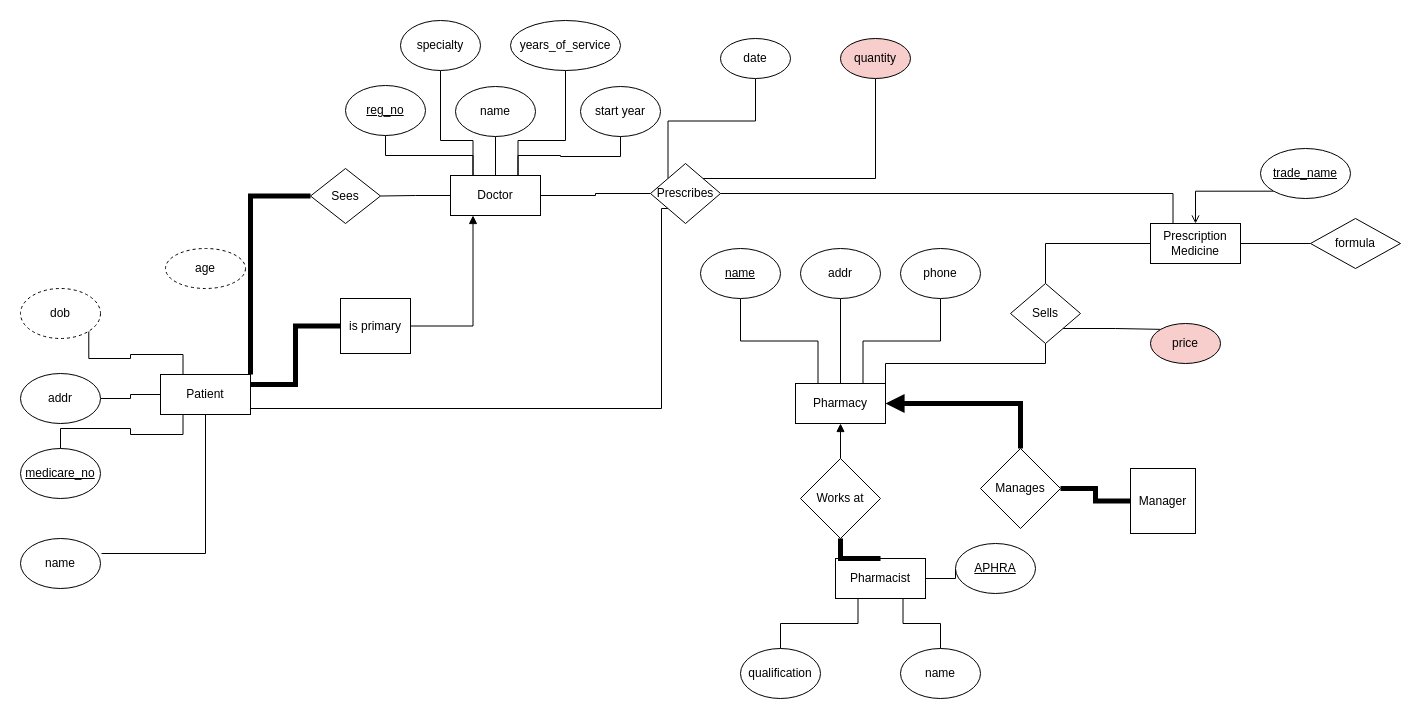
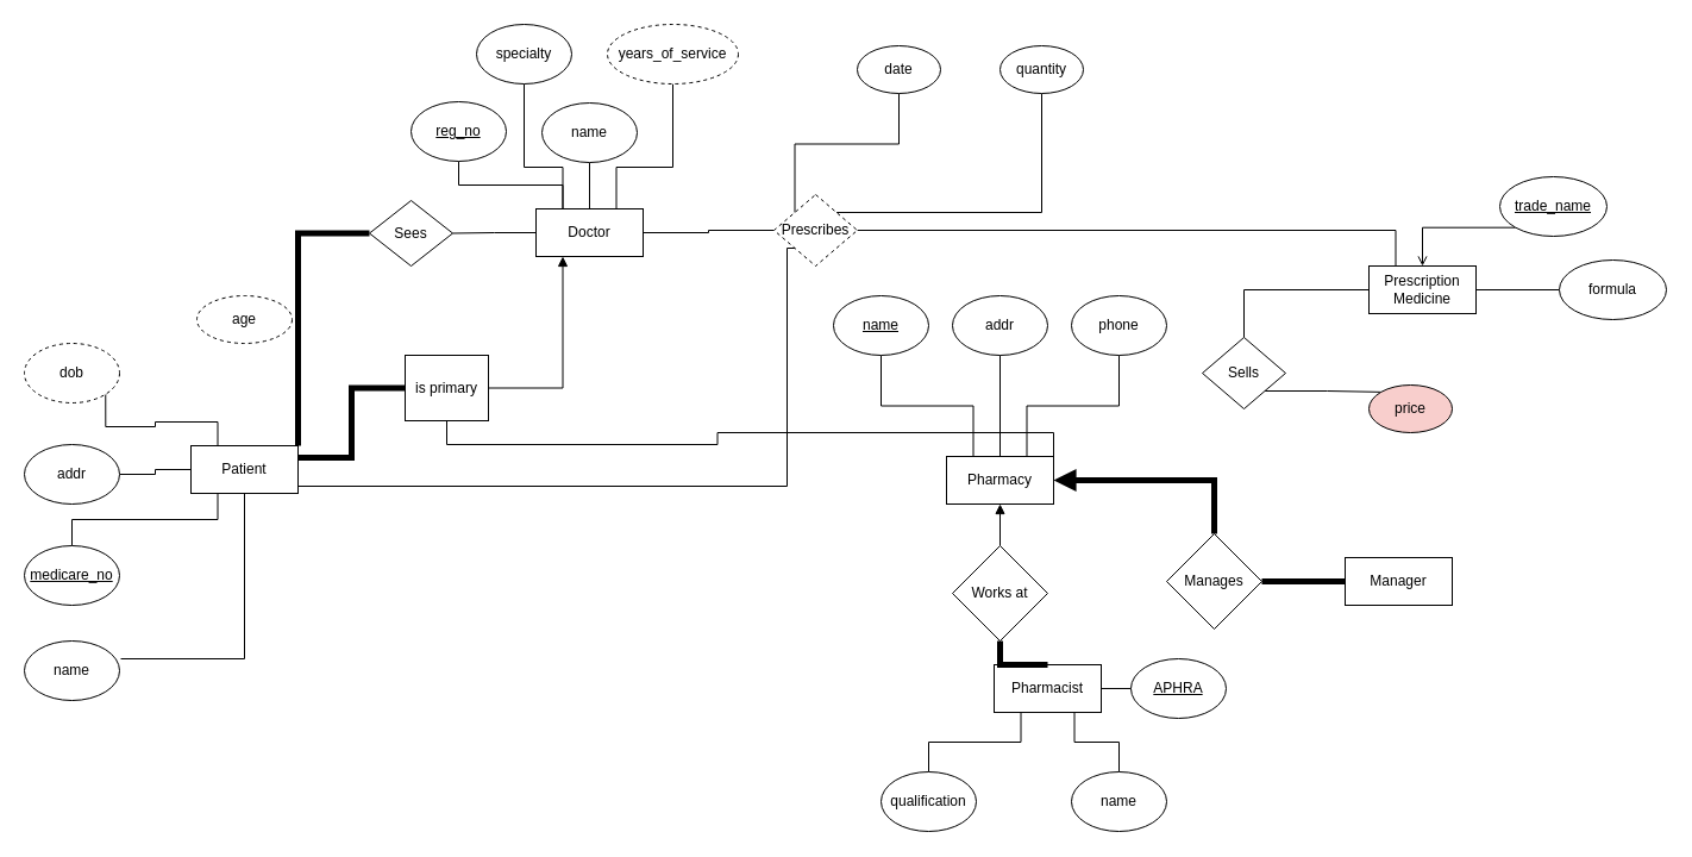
  <mxCell id="0" />
  <mxCell id="1" parent="0" />
  <mxCell id="2" style="edgeStyle=orthogonalEdgeStyle;rounded=0;orthogonalLoop=1;jettySize=auto;html=1;exitX=0.25;exitY=0;exitDx=0;exitDy=0;entryX=1;entryY=1;entryDx=0;entryDy=0;endArrow=none;endFill=0;" edge="1" parent="1" source="8" target="11"><mxGeometry relative="1" as="geometry" /></mxCell>
  <mxCell id="3" style="edgeStyle=orthogonalEdgeStyle;rounded=0;orthogonalLoop=1;jettySize=auto;html=1;exitX=0;exitY=0.5;exitDx=0;exitDy=0;entryX=1;entryY=0.5;entryDx=0;entryDy=0;endArrow=none;endFill=0;" edge="1" parent="1" source="8" target="10"><mxGeometry relative="1" as="geometry" /></mxCell>
  <mxCell id="4" style="edgeStyle=orthogonalEdgeStyle;rounded=0;orthogonalLoop=1;jettySize=auto;html=1;exitX=0.25;exitY=1;exitDx=0;exitDy=0;endArrow=none;endFill=0;" edge="1" parent="1" source="8" target="9"><mxGeometry relative="1" as="geometry" /></mxCell>
  <mxCell id="5" style="edgeStyle=orthogonalEdgeStyle;rounded=0;orthogonalLoop=1;jettySize=auto;html=1;exitX=0.5;exitY=1;exitDx=0;exitDy=0;entryX=1.013;entryY=0.3;entryDx=0;entryDy=0;entryPerimeter=0;endArrow=none;endFill=0;" edge="1" parent="1" source="8" target="22"><mxGeometry relative="1" as="geometry" /></mxCell>
  <mxCell id="6" style="edgeStyle=orthogonalEdgeStyle;rounded=0;orthogonalLoop=1;jettySize=auto;html=1;exitX=1;exitY=1;exitDx=0;exitDy=0;endArrow=none;endFill=0;strokeWidth=1;entryX=0;entryY=1;entryDx=0;entryDy=0;" edge="1" parent="1" source="8" target="63"><mxGeometry relative="1" as="geometry"><mxPoint x="670" y="218" as="targetPoint" /><Array as="points"><mxPoint x="250" y="408" /><mxPoint x="661" y="408" /><mxPoint x="661" y="208" /></Array></mxGeometry></mxCell>
  <mxCell id="7" style="edgeStyle=orthogonalEdgeStyle;rounded=0;orthogonalLoop=1;jettySize=auto;html=1;exitX=1;exitY=0.25;exitDx=0;exitDy=0;entryX=0;entryY=0.5;entryDx=0;entryDy=0;endArrow=none;endFill=0;strokeWidth=5;" edge="1" parent="1" source="8" target="67"><mxGeometry relative="1" as="geometry" /></mxCell>
  <mxCell id="8" value="Patient" style="rounded=0;whiteSpace=wrap;html=1;" vertex="1" parent="1"><mxGeometry x="160" y="374" width="90" height="40" as="geometry" /></mxCell>
- <mxCell id="9" value="medicare_no" style="ellipse;whiteSpace=wrap;html=1;fontStyle=4" vertex="1" parent="1"><mxGeometry x="20" y="448" width="80" height="50" as="geometry" /></mxCell>
+ <mxCell id="9" value="medicare_no" style="ellipse;whiteSpace=wrap;html=1;fontStyle=4" vertex="1" parent="1"><mxGeometry x="20" y="458" width="80" height="50" as="geometry" /></mxCell>
  <mxCell id="10" value="addr" style="ellipse;whiteSpace=wrap;html=1;" vertex="1" parent="1"><mxGeometry x="20" y="373" width="80" height="50" as="geometry" /></mxCell>
  <mxCell id="11" value="dob" style="ellipse;whiteSpace=wrap;html=1;dashed=1;" vertex="1" parent="1"><mxGeometry x="20" y="288" width="80" height="50" as="geometry" /></mxCell>
  <mxCell id="12" value="age" style="ellipse;whiteSpace=wrap;html=1;align=center;dashed=1;" vertex="1" parent="1"><mxGeometry x="165" y="248" width="80" height="40" as="geometry" /></mxCell>
  <mxCell id="13" style="edgeStyle=orthogonalEdgeStyle;rounded=0;orthogonalLoop=1;jettySize=auto;html=1;exitX=0.5;exitY=0;exitDx=0;exitDy=0;entryX=0.5;entryY=1;entryDx=0;entryDy=0;endArrow=none;endFill=0;" edge="1" parent="1" source="20" target="23"><mxGeometry relative="1" as="geometry" /></mxCell>
  <mxCell id="14" style="edgeStyle=orthogonalEdgeStyle;rounded=0;orthogonalLoop=1;jettySize=auto;html=1;exitX=0.25;exitY=0;exitDx=0;exitDy=0;entryX=0.5;entryY=1;entryDx=0;entryDy=0;endArrow=none;endFill=0;" edge="1" parent="1" source="20" target="21"><mxGeometry relative="1" as="geometry" /></mxCell>
- <mxCell id="15" style="edgeStyle=orthogonalEdgeStyle;rounded=0;orthogonalLoop=1;jettySize=auto;html=1;exitX=0.75;exitY=0;exitDx=0;exitDy=0;endArrow=none;endFill=0;" edge="1" parent="1" source="20" target="24"><mxGeometry relative="1" as="geometry" /></mxCell>
  <mxCell id="16" style="edgeStyle=orthogonalEdgeStyle;rounded=0;orthogonalLoop=1;jettySize=auto;html=1;exitX=0.25;exitY=0;exitDx=0;exitDy=0;entryX=0.5;entryY=1;entryDx=0;entryDy=0;endArrow=none;endFill=0;" edge="1" parent="1" source="20" target="26"><mxGeometry relative="1" as="geometry"><Array as="points"><mxPoint x="473" y="140" /><mxPoint x="440" y="140" /></Array></mxGeometry></mxCell>
  <mxCell id="17" style="edgeStyle=orthogonalEdgeStyle;rounded=0;orthogonalLoop=1;jettySize=auto;html=1;exitX=0.75;exitY=0;exitDx=0;exitDy=0;entryX=0.5;entryY=1;entryDx=0;entryDy=0;endArrow=none;endFill=0;" edge="1" parent="1" source="20" target="25"><mxGeometry relative="1" as="geometry"><Array as="points"><mxPoint x="518" y="140" /><mxPoint x="565" y="140" /></Array></mxGeometry></mxCell>
  <mxCell id="18" style="edgeStyle=orthogonalEdgeStyle;rounded=0;orthogonalLoop=1;jettySize=auto;html=1;exitX=0;exitY=0.5;exitDx=0;exitDy=0;entryX=1;entryY=0.5;entryDx=0;entryDy=0;endArrow=none;endFill=0;strokeWidth=1;" edge="1" parent="1" source="20" target="58"><mxGeometry relative="1" as="geometry" /></mxCell>
  <mxCell id="19" style="edgeStyle=orthogonalEdgeStyle;rounded=0;orthogonalLoop=1;jettySize=auto;html=1;exitX=1;exitY=0.5;exitDx=0;exitDy=0;endArrow=none;endFill=0;strokeWidth=1;" edge="1" parent="1" source="20" target="63"><mxGeometry relative="1" as="geometry" /></mxCell>
  <mxCell id="20" value="Doctor" style="rounded=0;whiteSpace=wrap;html=1;" vertex="1" parent="1"><mxGeometry x="450" y="175" width="90" height="40" as="geometry" /></mxCell>
  <mxCell id="21" value="reg_no" style="ellipse;whiteSpace=wrap;html=1;fontStyle=4" vertex="1" parent="1"><mxGeometry x="345" y="85" width="80" height="50" as="geometry" /></mxCell>
  <mxCell id="22" value="name" style="ellipse;whiteSpace=wrap;html=1;" vertex="1" parent="1"><mxGeometry x="20" y="538" width="80" height="50" as="geometry" /></mxCell>
  <mxCell id="23" value="name" style="ellipse;whiteSpace=wrap;html=1;" vertex="1" parent="1"><mxGeometry x="455" y="86" width="80" height="50" as="geometry" /></mxCell>
- <mxCell id="24" value="start year" style="ellipse;whiteSpace=wrap;html=1;" vertex="1" parent="1"><mxGeometry x="580" y="86" width="80" height="50" as="geometry" /></mxCell>
- <mxCell id="25" value="years_of_service" style="ellipse;whiteSpace=wrap;html=1;align=center;dashed=0;" vertex="1" parent="1"><mxGeometry x="510" y="20" width="110" height="50" as="geometry" /></mxCell>
+ <mxCell id="25" value="years_of_service" style="ellipse;whiteSpace=wrap;html=1;align=center;dashed=1;" vertex="1" parent="1"><mxGeometry x="510" y="20" width="110" height="50" as="geometry" /></mxCell>
  <mxCell id="26" value="specialty" style="ellipse;whiteSpace=wrap;html=1;" vertex="1" parent="1"><mxGeometry x="400" y="20" width="80" height="50" as="geometry" /></mxCell>
  <mxCell id="27" style="edgeStyle=orthogonalEdgeStyle;rounded=0;orthogonalLoop=1;jettySize=auto;html=1;exitX=0.5;exitY=0;exitDx=0;exitDy=0;entryX=0.5;entryY=1;entryDx=0;entryDy=0;endArrow=none;endFill=0;" edge="1" parent="1" source="32" target="34"><mxGeometry relative="1" as="geometry" /></mxCell>
  <mxCell id="28" style="edgeStyle=orthogonalEdgeStyle;rounded=0;orthogonalLoop=1;jettySize=auto;html=1;exitX=0.25;exitY=0;exitDx=0;exitDy=0;entryX=0.5;entryY=1;entryDx=0;entryDy=0;endArrow=none;endFill=0;" edge="1" parent="1" source="32" target="33"><mxGeometry relative="1" as="geometry" /></mxCell>
  <mxCell id="29" style="edgeStyle=orthogonalEdgeStyle;rounded=0;orthogonalLoop=1;jettySize=auto;html=1;exitX=0.75;exitY=0;exitDx=0;exitDy=0;entryX=0.5;entryY=1;entryDx=0;entryDy=0;endArrow=none;endFill=0;" edge="1" parent="1" source="32" target="35"><mxGeometry relative="1" as="geometry" /></mxCell>
  <mxCell id="30" value="" style="edgeStyle=orthogonalEdgeStyle;rounded=0;orthogonalLoop=1;jettySize=auto;html=1;endArrow=block;endFill=1;strokeWidth=5;exitX=0.5;exitY=0;exitDx=0;exitDy=0;entryX=1;entryY=0.5;entryDx=0;entryDy=0;" edge="1" parent="1" source="38" target="32"><mxGeometry relative="1" as="geometry"><mxPoint x="910" y="448" as="targetPoint" /></mxGeometry></mxCell>
- <mxCell id="31" style="edgeStyle=orthogonalEdgeStyle;rounded=0;orthogonalLoop=1;jettySize=auto;html=1;exitX=1;exitY=0;exitDx=0;exitDy=0;entryX=0.5;entryY=1;entryDx=0;entryDy=0;endArrow=none;endFill=0;strokeWidth=1;" edge="1" parent="1" source="32" target="50"><mxGeometry relative="1" as="geometry" /></mxCell>
+ <mxCell id="31" style="edgeStyle=orthogonalEdgeStyle;rounded=0;orthogonalLoop=1;jettySize=auto;html=1;exitX=1;exitY=0;exitDx=0;exitDy=0;endArrow=none;endFill=0;strokeWidth=1;" edge="1" parent="1" source="32" target="67"><mxGeometry relative="1" as="geometry" /></mxCell>
  <mxCell id="32" value="Pharmacy" style="rounded=0;whiteSpace=wrap;html=1;" vertex="1" parent="1"><mxGeometry x="795" y="383" width="90" height="40" as="geometry" /></mxCell>
  <mxCell id="33" value="name" style="ellipse;whiteSpace=wrap;html=1;fontStyle=4" vertex="1" parent="1"><mxGeometry x="700" y="248" width="80" height="50" as="geometry" /></mxCell>
  <mxCell id="34" value="addr" style="ellipse;whiteSpace=wrap;html=1;" vertex="1" parent="1"><mxGeometry x="800" y="248" width="80" height="50" as="geometry" /></mxCell>
  <mxCell id="35" value="phone" style="ellipse;whiteSpace=wrap;html=1;" vertex="1" parent="1"><mxGeometry x="900" y="248" width="80" height="50" as="geometry" /></mxCell>
  <mxCell id="36" value="" style="edgeStyle=orthogonalEdgeStyle;rounded=0;orthogonalLoop=1;jettySize=auto;html=1;endArrow=none;endFill=0;exitX=1;exitY=0.5;exitDx=0;exitDy=0;entryX=0;entryY=0.5;entryDx=0;entryDy=0;strokeWidth=5;" edge="1" parent="1" source="38" target="37"><mxGeometry relative="1" as="geometry"><mxPoint x="1130" y="443" as="targetPoint" /></mxGeometry></mxCell>
- <mxCell id="37" value="Manager" style="rounded=0;whiteSpace=wrap;html=1;" vertex="1" parent="1"><mxGeometry x="1130" y="468" width="65" height="65" as="geometry" /></mxCell>
+ <mxCell id="37" value="Manager" style="rounded=0;whiteSpace=wrap;html=1;" vertex="1" parent="1"><mxGeometry x="1130" y="468" width="90" height="40" as="geometry" /></mxCell>
  <mxCell id="38" value="Manages" style="rhombus;whiteSpace=wrap;html=1;" vertex="1" parent="1"><mxGeometry x="980" y="448" width="80" height="80" as="geometry" /></mxCell>
  <mxCell id="39" style="edgeStyle=orthogonalEdgeStyle;rounded=0;orthogonalLoop=1;jettySize=auto;html=1;exitX=1;exitY=0.5;exitDx=0;exitDy=0;entryX=0;entryY=0.5;entryDx=0;entryDy=0;endArrow=none;endFill=0;strokeWidth=1;" edge="1" parent="1" source="41" target="42"><mxGeometry relative="1" as="geometry" /></mxCell>
  <mxCell id="40" style="edgeStyle=orthogonalEdgeStyle;rounded=0;orthogonalLoop=1;jettySize=auto;html=1;exitX=0.75;exitY=1;exitDx=0;exitDy=0;entryX=0.5;entryY=0;entryDx=0;entryDy=0;endArrow=none;endFill=0;strokeWidth=1;" edge="1" parent="1" source="41" target="48"><mxGeometry relative="1" as="geometry" /></mxCell>
  <mxCell id="41" value="Pharmacist" style="rounded=0;whiteSpace=wrap;html=1;" vertex="1" parent="1"><mxGeometry x="835" y="558" width="90" height="40" as="geometry" /></mxCell>
- <mxCell id="42" value="APHRA" style="ellipse;whiteSpace=wrap;html=1;fontStyle=4" vertex="1" parent="1"><mxGeometry x="955" y="543" width="80" height="50" as="geometry" /></mxCell>
+ <mxCell id="42" value="APHRA" style="ellipse;whiteSpace=wrap;html=1;fontStyle=4" vertex="1" parent="1"><mxGeometry x="950" y="553" width="80" height="50" as="geometry" /></mxCell>
  <mxCell id="43" value="" style="edgeStyle=orthogonalEdgeStyle;rounded=0;orthogonalLoop=1;jettySize=auto;html=1;endArrow=block;endFill=1;strokeWidth=1;" edge="1" parent="1" source="45" target="32"><mxGeometry relative="1" as="geometry" /></mxCell>
  <mxCell id="44" style="edgeStyle=orthogonalEdgeStyle;rounded=0;orthogonalLoop=1;jettySize=auto;html=1;exitX=0.5;exitY=1;exitDx=0;exitDy=0;entryX=0.5;entryY=0;entryDx=0;entryDy=0;endArrow=none;endFill=0;strokeWidth=5;" edge="1" parent="1" source="45" target="41"><mxGeometry relative="1" as="geometry" /></mxCell>
  <mxCell id="45" value="Works at" style="rhombus;whiteSpace=wrap;html=1;" vertex="1" parent="1"><mxGeometry x="800" y="458" width="80" height="80" as="geometry" /></mxCell>
  <mxCell id="46" style="edgeStyle=orthogonalEdgeStyle;rounded=0;orthogonalLoop=1;jettySize=auto;html=1;exitX=0.5;exitY=0;exitDx=0;exitDy=0;entryX=0.25;entryY=1;entryDx=0;entryDy=0;endArrow=none;endFill=0;strokeWidth=1;" edge="1" parent="1" source="47" target="41"><mxGeometry relative="1" as="geometry" /></mxCell>
  <mxCell id="47" value="qualification" style="ellipse;whiteSpace=wrap;html=1;fontStyle=0" vertex="1" parent="1"><mxGeometry x="740" y="648" width="80" height="50" as="geometry" /></mxCell>
  <mxCell id="48" value="name" style="ellipse;whiteSpace=wrap;html=1;fontStyle=0" vertex="1" parent="1"><mxGeometry x="900" y="648" width="80" height="50" as="geometry" /></mxCell>
  <mxCell id="49" style="edgeStyle=orthogonalEdgeStyle;rounded=0;orthogonalLoop=1;jettySize=auto;html=1;exitX=1;exitY=1;exitDx=0;exitDy=0;entryX=0;entryY=0;entryDx=0;entryDy=0;endArrow=none;endFill=0;strokeWidth=1;" edge="1" parent="1" source="50" target="59"><mxGeometry relative="1" as="geometry" /></mxCell>
  <mxCell id="50" value="Sells" style="rhombus;whiteSpace=wrap;html=1;" vertex="1" parent="1"><mxGeometry x="1010" y="283" width="70" height="60" as="geometry" /></mxCell>
  <mxCell id="51" style="edgeStyle=orthogonalEdgeStyle;rounded=0;orthogonalLoop=1;jettySize=auto;html=1;exitX=0;exitY=0.5;exitDx=0;exitDy=0;entryX=0.5;entryY=0;entryDx=0;entryDy=0;endArrow=none;endFill=0;strokeWidth=1;" edge="1" parent="1" source="52" target="50"><mxGeometry relative="1" as="geometry" /></mxCell>
  <mxCell id="52" value="Prescription Medicine" style="rounded=0;whiteSpace=wrap;html=1;" vertex="1" parent="1"><mxGeometry x="1150" y="223" width="90" height="40" as="geometry" /></mxCell>
  <mxCell id="53" style="edgeStyle=orthogonalEdgeStyle;rounded=0;orthogonalLoop=1;jettySize=auto;html=1;exitX=0;exitY=1;exitDx=0;exitDy=0;entryX=0.5;entryY=0;entryDx=0;entryDy=0;endArrow=open;endFill=0;strokeWidth=1;" edge="1" parent="1" source="54" target="52"><mxGeometry relative="1" as="geometry" /></mxCell>
  <mxCell id="54" value="trade_name" style="ellipse;whiteSpace=wrap;html=1;fontStyle=4" vertex="1" parent="1"><mxGeometry x="1260" y="148" width="90" height="50" as="geometry" /></mxCell>
  <mxCell id="55" style="edgeStyle=orthogonalEdgeStyle;rounded=0;orthogonalLoop=1;jettySize=auto;html=1;exitX=0;exitY=0.5;exitDx=0;exitDy=0;entryX=1;entryY=0.5;entryDx=0;entryDy=0;endArrow=none;endFill=0;strokeWidth=1;" edge="1" parent="1" source="56" target="52"><mxGeometry relative="1" as="geometry" /></mxCell>
- <mxCell id="56" value="formula" style="rhombus;whiteSpace=wrap;html=1;" vertex="1" parent="1"><mxGeometry x="1310" y="218" width="90" height="50" as="geometry" /></mxCell>
+ <mxCell id="56" value="formula" style="ellipse;whiteSpace=wrap;html=1;" vertex="1" parent="1"><mxGeometry x="1310" y="218" width="90" height="50" as="geometry" /></mxCell>
  <mxCell id="57" style="edgeStyle=orthogonalEdgeStyle;rounded=0;orthogonalLoop=1;jettySize=auto;html=1;exitX=0;exitY=0.5;exitDx=0;exitDy=0;entryX=1;entryY=0;entryDx=0;entryDy=0;endArrow=none;endFill=0;strokeWidth=5;" edge="1" parent="1" source="58" target="8"><mxGeometry relative="1" as="geometry" /></mxCell>
  <mxCell id="58" value="Sees" style="rhombus;whiteSpace=wrap;html=1;" vertex="1" parent="1"><mxGeometry x="310" y="168" width="70" height="55" as="geometry" /></mxCell>
  <mxCell id="59" value="price" style="ellipse;whiteSpace=wrap;html=1;fillColor=#f8cecc;" vertex="1" parent="1"><mxGeometry x="1150" y="323" width="70" height="40" as="geometry" /></mxCell>
  <mxCell id="60" style="edgeStyle=orthogonalEdgeStyle;rounded=0;orthogonalLoop=1;jettySize=auto;html=1;exitX=1;exitY=0.5;exitDx=0;exitDy=0;entryX=0.25;entryY=0;entryDx=0;entryDy=0;endArrow=none;endFill=0;strokeWidth=1;" edge="1" parent="1" source="63" target="52"><mxGeometry relative="1" as="geometry" /></mxCell>
  <mxCell id="61" style="edgeStyle=orthogonalEdgeStyle;rounded=0;orthogonalLoop=1;jettySize=auto;html=1;exitX=0;exitY=0;exitDx=0;exitDy=0;entryX=0.5;entryY=1;entryDx=0;entryDy=0;endArrow=none;endFill=0;strokeWidth=1;" edge="1" parent="1" source="63" target="64"><mxGeometry relative="1" as="geometry" /></mxCell>
  <mxCell id="62" style="edgeStyle=orthogonalEdgeStyle;rounded=0;orthogonalLoop=1;jettySize=auto;html=1;exitX=1;exitY=0;exitDx=0;exitDy=0;entryX=0.5;entryY=1;entryDx=0;entryDy=0;endArrow=none;endFill=0;strokeWidth=1;" edge="1" parent="1" source="63" target="65"><mxGeometry relative="1" as="geometry" /></mxCell>
- <mxCell id="63" value="Prescribes" style="rhombus;whiteSpace=wrap;html=1;" vertex="1" parent="1"><mxGeometry x="650" y="163" width="70" height="60" as="geometry" /></mxCell>
+ <mxCell id="63" value="Prescribes" style="rhombus;whiteSpace=wrap;html=1;dashed=1;" vertex="1" parent="1"><mxGeometry x="650" y="163" width="70" height="60" as="geometry" /></mxCell>
  <mxCell id="64" value="date" style="ellipse;whiteSpace=wrap;html=1;" vertex="1" parent="1"><mxGeometry x="720" y="38" width="70" height="40" as="geometry" /></mxCell>
- <mxCell id="65" value="quantity" style="ellipse;whiteSpace=wrap;html=1;fillColor=#f8cecc;" vertex="1" parent="1"><mxGeometry x="840" y="38" width="70" height="40" as="geometry" /></mxCell>
+ <mxCell id="65" value="quantity" style="ellipse;whiteSpace=wrap;html=1;" vertex="1" parent="1"><mxGeometry x="840" y="38" width="70" height="40" as="geometry" /></mxCell>
  <mxCell id="66" style="edgeStyle=orthogonalEdgeStyle;rounded=0;orthogonalLoop=1;jettySize=auto;html=1;exitX=1;exitY=0.5;exitDx=0;exitDy=0;entryX=0.25;entryY=1;entryDx=0;entryDy=0;endArrow=block;endFill=1;strokeWidth=1;" edge="1" parent="1" source="67" target="20"><mxGeometry relative="1" as="geometry" /></mxCell>
  <mxCell id="67" value="is primary" style="whiteSpace=wrap;html=1;rounded=0;" vertex="1" parent="1"><mxGeometry x="340" y="298" width="70" height="55" as="geometry" /></mxCell>
